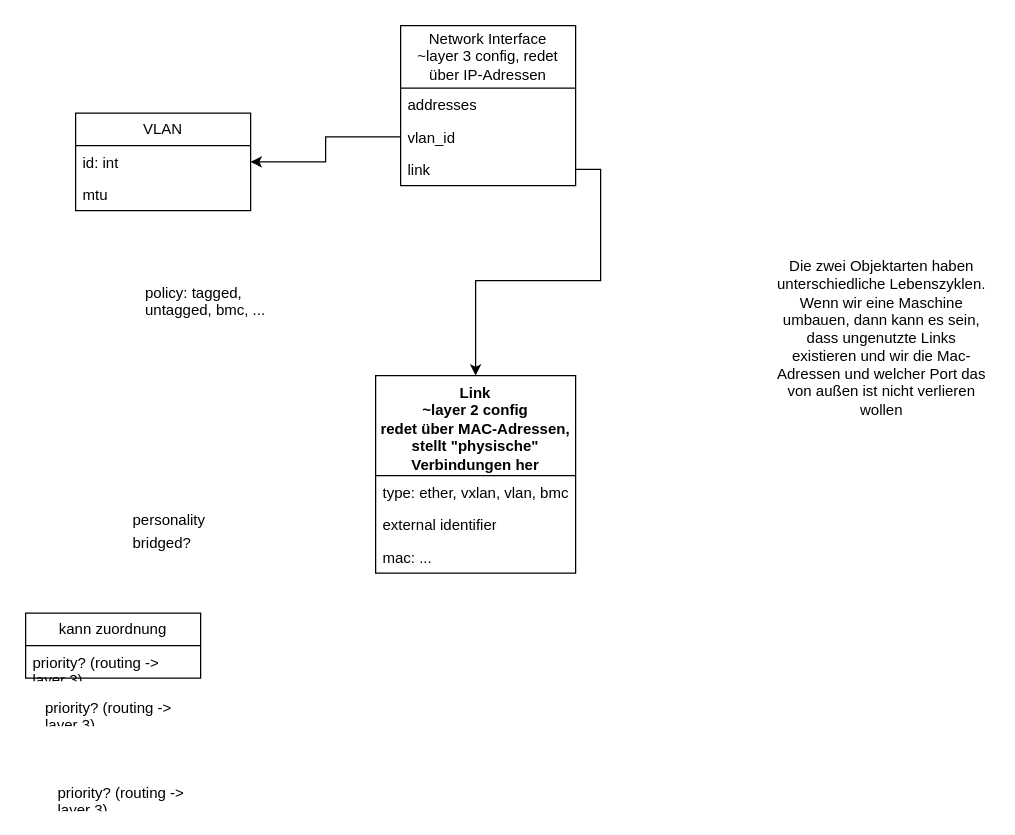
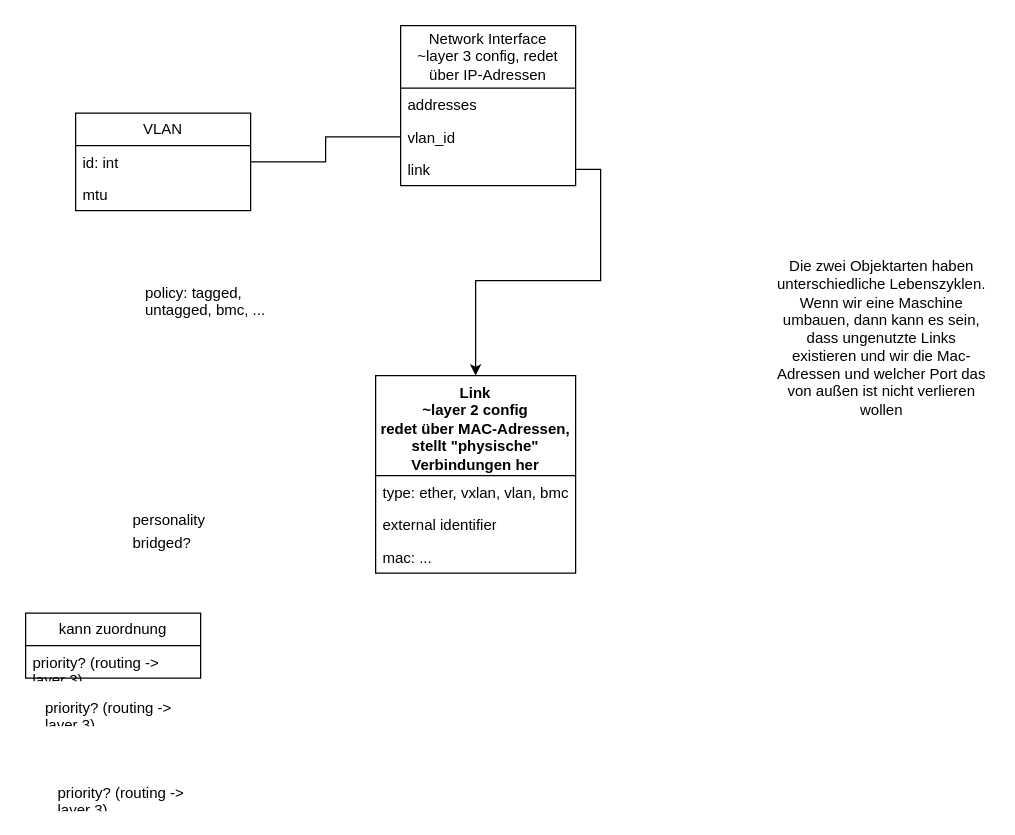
  <mxCell id="0" />
  <mxCell id="1" parent="0" />
  <mxCell id="2" value="&lt;div&gt;Network Interface&lt;/div&gt;&lt;div&gt;~layer 3 config, redet über IP-Adressen&lt;br&gt;&lt;/div&gt;" style="swimlane;fontStyle=0;childLayout=stackLayout;horizontal=1;startSize=50;fillColor=none;horizontalStack=0;resizeParent=1;resizeParentMax=0;resizeLast=0;collapsible=1;marginBottom=0;whiteSpace=wrap;html=1;" vertex="1" parent="1"><mxGeometry x="320" y="20" width="140" height="128" as="geometry"><mxRectangle x="310" y="180" width="130" height="30" as="alternateBounds" /></mxGeometry></mxCell>
  <mxCell id="3" value="addresses" style="text;strokeColor=none;fillColor=none;align=left;verticalAlign=top;spacingLeft=4;spacingRight=4;overflow=hidden;rotatable=0;points=[[0,0.5],[1,0.5]];portConstraint=eastwest;whiteSpace=wrap;html=1;" vertex="1" parent="2"><mxGeometry y="50" width="140" height="26" as="geometry" /></mxCell>
  <mxCell id="4" value="&lt;div&gt;vlan_id&lt;/div&gt;" style="text;strokeColor=none;fillColor=none;align=left;verticalAlign=top;spacingLeft=4;spacingRight=4;overflow=hidden;rotatable=0;points=[[0,0.5],[1,0.5]];portConstraint=eastwest;whiteSpace=wrap;html=1;" vertex="1" parent="2"><mxGeometry y="76" width="140" height="26" as="geometry" /></mxCell>
  <mxCell id="5" value="&lt;div&gt;link&lt;/div&gt;" style="text;strokeColor=none;fillColor=none;align=left;verticalAlign=top;spacingLeft=4;spacingRight=4;overflow=hidden;rotatable=0;points=[[0,0.5],[1,0.5]];portConstraint=eastwest;whiteSpace=wrap;html=1;" vertex="1" parent="2"><mxGeometry y="102" width="140" height="26" as="geometry" /></mxCell>
  <mxCell id="6" value="VLAN" style="swimlane;fontStyle=0;childLayout=stackLayout;horizontal=1;startSize=26;fillColor=none;horizontalStack=0;resizeParent=1;resizeParentMax=0;resizeLast=0;collapsible=1;marginBottom=0;whiteSpace=wrap;html=1;" vertex="1" parent="1"><mxGeometry x="60" y="90" width="140" height="78" as="geometry" /></mxCell>
  <mxCell id="7" value="id: int" style="text;strokeColor=none;fillColor=none;align=left;verticalAlign=top;spacingLeft=4;spacingRight=4;overflow=hidden;rotatable=0;points=[[0,0.5],[1,0.5]];portConstraint=eastwest;whiteSpace=wrap;html=1;" vertex="1" parent="6"><mxGeometry y="26" width="140" height="26" as="geometry" /></mxCell>
  <mxCell id="8" value="&lt;div&gt;mtu&lt;/div&gt;" style="text;strokeColor=none;fillColor=none;align=left;verticalAlign=top;spacingLeft=4;spacingRight=4;overflow=hidden;rotatable=0;points=[[0,0.5],[1,0.5]];portConstraint=eastwest;whiteSpace=wrap;html=1;" vertex="1" parent="6"><mxGeometry y="52" width="140" height="26" as="geometry" /></mxCell>
- <mxCell id="9" style="edgeStyle=orthogonalEdgeStyle;rounded=0;orthogonalLoop=1;jettySize=auto;html=1;exitX=0;exitY=0.5;exitDx=0;exitDy=0;" edge="1" parent="1" source="4" target="7"><mxGeometry relative="1" as="geometry" /></mxCell>
+ <mxCell id="9" style="edgeStyle=orthogonalEdgeStyle;rounded=0;orthogonalLoop=1;jettySize=auto;html=1;exitX=0;exitY=0.5;exitDx=0;exitDy=0;endArrow=none;" edge="1" parent="1" source="4" target="7"><mxGeometry relative="1" as="geometry" /></mxCell>
  <mxCell id="10" value="&lt;div&gt;Link&lt;/div&gt;&lt;div&gt;~layer 2 config&lt;/div&gt;&lt;div&gt;redet über MAC-Adressen, stellt &quot;physische&quot; Verbindungen her&lt;br&gt;&lt;/div&gt;" style="swimlane;fontStyle=1;align=center;verticalAlign=top;childLayout=stackLayout;horizontal=1;startSize=80;horizontalStack=0;resizeParent=1;resizeParentMax=0;resizeLast=0;collapsible=1;marginBottom=0;whiteSpace=wrap;html=1;" vertex="1" parent="1"><mxGeometry x="300" y="300" width="160" height="158" as="geometry" /></mxCell>
  <mxCell id="11" value="type: ether, vxlan, vlan, bmc" style="text;strokeColor=none;fillColor=none;align=left;verticalAlign=top;spacingLeft=4;spacingRight=4;overflow=hidden;rotatable=0;points=[[0,0.5],[1,0.5]];portConstraint=eastwest;whiteSpace=wrap;html=1;" vertex="1" parent="10"><mxGeometry y="80" width="160" height="26" as="geometry" /></mxCell>
  <mxCell id="12" value="external identifier" style="text;strokeColor=none;fillColor=none;align=left;verticalAlign=top;spacingLeft=4;spacingRight=4;overflow=hidden;rotatable=0;points=[[0,0.5],[1,0.5]];portConstraint=eastwest;whiteSpace=wrap;html=1;" vertex="1" parent="10"><mxGeometry y="106" width="160" height="26" as="geometry" /></mxCell>
  <mxCell id="13" value="mac: ..." style="text;strokeColor=none;fillColor=none;align=left;verticalAlign=top;spacingLeft=4;spacingRight=4;overflow=hidden;rotatable=0;points=[[0,0.5],[1,0.5]];portConstraint=eastwest;whiteSpace=wrap;html=1;" vertex="1" parent="10"><mxGeometry y="132" width="160" height="26" as="geometry" /></mxCell>
  <mxCell id="14" style="edgeStyle=orthogonalEdgeStyle;rounded=0;orthogonalLoop=1;jettySize=auto;html=1;exitX=1;exitY=0.5;exitDx=0;exitDy=0;" edge="1" parent="1" source="5" target="10"><mxGeometry relative="1" as="geometry" /></mxCell>
  <mxCell id="15" value="kann zuordnung" style="swimlane;fontStyle=0;childLayout=stackLayout;horizontal=1;startSize=26;fillColor=none;horizontalStack=0;resizeParent=1;resizeParentMax=0;resizeLast=0;collapsible=1;marginBottom=0;whiteSpace=wrap;html=1;" vertex="1" parent="1"><mxGeometry y="490" width="140" height="52" as="geometry" x="20" /></mxCell>
  <mxCell id="16" value="priority? (routing -&amp;gt; layer 3)" style="text;strokeColor=none;fillColor=none;align=left;verticalAlign=top;spacingLeft=4;spacingRight=4;overflow=hidden;rotatable=0;points=[[0,0.5],[1,0.5]];portConstraint=eastwest;whiteSpace=wrap;html=1;" vertex="1" parent="15"><mxGeometry y="26" width="140" height="26" as="geometry" /></mxCell>
  <mxCell id="17" value="priority? (routing -&amp;gt; layer 3)" style="text;strokeColor=none;fillColor=none;align=left;verticalAlign=top;spacingLeft=4;spacingRight=4;overflow=hidden;rotatable=0;points=[[0,0.5],[1,0.5]];portConstraint=eastwest;whiteSpace=wrap;html=1;" vertex="1" parent="1"><mxGeometry x="30" y="552" width="140" height="26" as="geometry" /></mxCell>
  <mxCell id="18" value="priority? (routing -&amp;gt; layer 3)" style="text;strokeColor=none;fillColor=none;align=left;verticalAlign=top;spacingLeft=4;spacingRight=4;overflow=hidden;rotatable=0;points=[[0,0.5],[1,0.5]];portConstraint=eastwest;whiteSpace=wrap;html=1;" vertex="1" parent="1"><mxGeometry x="40" y="620" width="140" height="26" as="geometry" /></mxCell>
  <mxCell id="19" value="personality" style="text;strokeColor=none;fillColor=none;align=left;verticalAlign=top;spacingLeft=4;spacingRight=4;overflow=hidden;rotatable=0;points=[[0,0.5],[1,0.5]];portConstraint=eastwest;whiteSpace=wrap;html=1;" vertex="1" parent="1"><mxGeometry x="100" y="402" width="140" height="26" as="geometry" /></mxCell>
  <mxCell id="20" value="policy: tagged, untagged, bmc, ..." style="text;strokeColor=none;fillColor=none;align=left;verticalAlign=top;spacingLeft=4;spacingRight=4;overflow=hidden;rotatable=0;points=[[0,0.5],[1,0.5]];portConstraint=eastwest;whiteSpace=wrap;html=1;" vertex="1" parent="1"><mxGeometry x="110" y="220" width="140" height="40" as="geometry" /></mxCell>
  <mxCell id="21" value="bridged?" style="text;strokeColor=none;fillColor=none;align=left;verticalAlign=top;spacingLeft=4;spacingRight=4;overflow=hidden;rotatable=0;points=[[0,0.5],[1,0.5]];portConstraint=eastwest;whiteSpace=wrap;html=1;" vertex="1" parent="1"><mxGeometry x="100" y="420" width="140" height="26" as="geometry" /></mxCell>
  <mxCell id="22" value="Die zwei Objektarten haben unterschiedliche Lebenszyklen. Wenn wir eine Maschine umbauen, dann kann es sein, dass ungenutzte Links existieren und wir die Mac-Adressen und welcher Port das von außen ist nicht verlieren wollen" style="text;html=1;align=center;verticalAlign=middle;whiteSpace=wrap;rounded=0;" vertex="1" parent="1"><mxGeometry x="620" y="200" width="170" height="140" as="geometry" /></mxCell>
